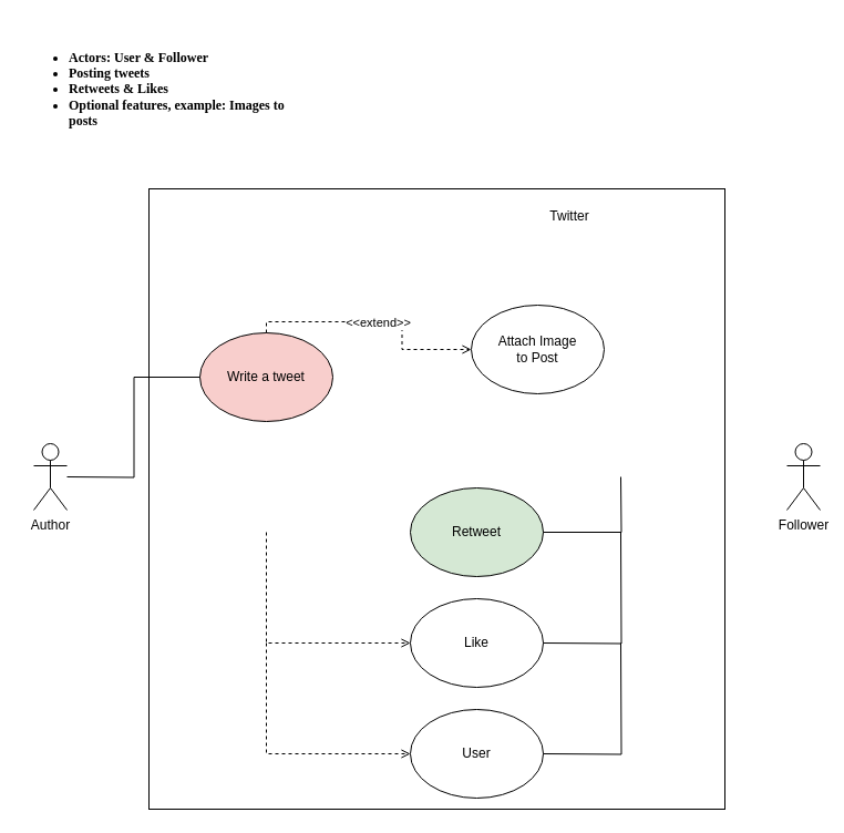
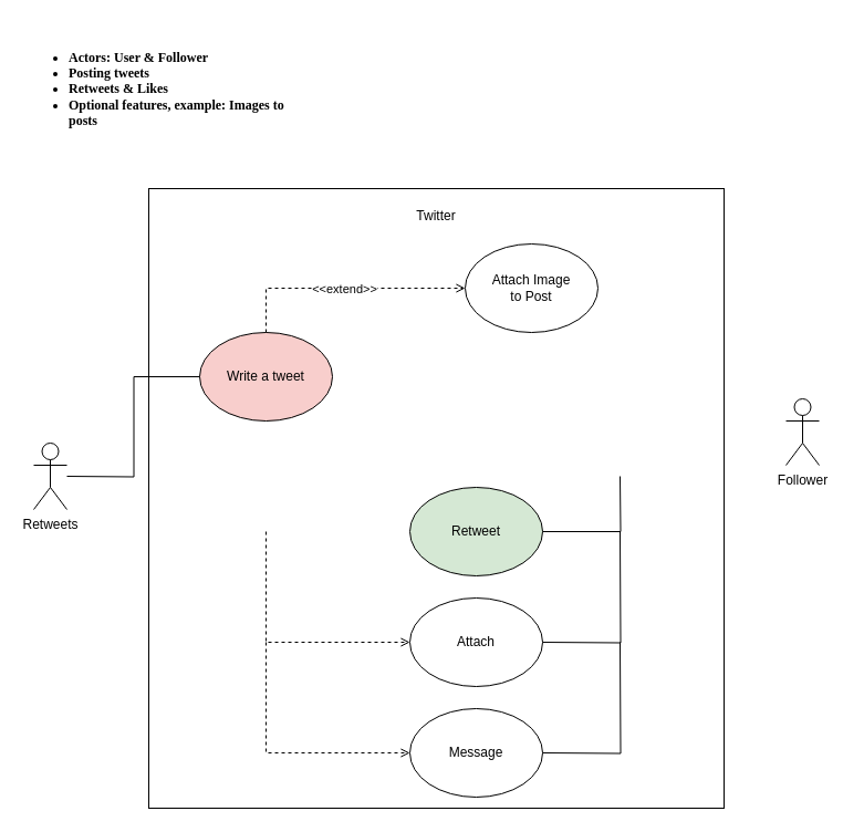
  <mxCell id="0" />
  <mxCell id="1" parent="0" />
  <mxCell id="2" value="&lt;ul&gt;&lt;li&gt;Actors: User &amp;amp; Follower&lt;/li&gt;&lt;li&gt;Posting tweets&lt;/li&gt;&lt;li&gt;Retweets &amp;amp; Likes&lt;/li&gt;&lt;li&gt;Optional features, example: Images to posts&lt;/li&gt;&lt;/ul&gt;" style="text;strokeColor=none;fillColor=none;html=1;whiteSpace=wrap;verticalAlign=middle;overflow=hidden;shadow=0;fontFamily=Architects Daughter;fontSource=https%3A%2F%2Ffonts.googleapis.com%2Fcss%3Ffamily%3DArchitects%2BDaughter;fontStyle=1" vertex="1" parent="1"><mxGeometry x="20" y="20" width="240" height="120" as="geometry" /></mxCell>
  <mxCell id="3" value="" style="rounded=0;whiteSpace=wrap;html=1;fillColor=none;" vertex="1" parent="1"><mxGeometry x="134" y="170" width="520" height="560" as="geometry" /></mxCell>
- <mxCell id="4" value="Author" style="shape=umlActor;verticalLabelPosition=bottom;verticalAlign=top;html=1;outlineConnect=0;" vertex="1" parent="1"><mxGeometry x="30" y="400" width="30" height="60" as="geometry" /></mxCell>
- <mxCell id="5" value="Follower" style="shape=umlActor;verticalLabelPosition=bottom;verticalAlign=top;html=1;outlineConnect=0;" vertex="1" parent="1"><mxGeometry x="710" y="400" width="30" height="60" as="geometry" /></mxCell>
+ <mxCell id="4" value="Retweets" style="shape=umlActor;verticalLabelPosition=bottom;verticalAlign=top;html=1;outlineConnect=0;" vertex="1" parent="1"><mxGeometry x="30" y="400" width="30" height="60" as="geometry" /></mxCell>
+ <mxCell id="5" value="Follower" style="shape=umlActor;verticalLabelPosition=bottom;verticalAlign=top;html=1;outlineConnect=0;" vertex="1" parent="1"><mxGeometry x="710" y="360" width="30" height="60" as="geometry" /></mxCell>
  <mxCell id="6" value="Write a tweet" style="ellipse;whiteSpace=wrap;html=1;fillColor=#f8cecc;" vertex="1" parent="1"><mxGeometry x="180" y="300" width="120" height="80" as="geometry" /></mxCell>
  <mxCell id="7" value="" style="endArrow=none;html=1;rounded=0;entryX=0;entryY=0.5;entryDx=0;entryDy=0;edgeStyle=orthogonalEdgeStyle;" edge="1" parent="1" target="6"><mxGeometry width="50" height="50" relative="1" as="geometry"><mxPoint x="60" y="430" as="sourcePoint" /><mxPoint x="300" y="420" as="targetPoint" /></mxGeometry></mxCell>
- <mxCell id="8" value="Attach Image&lt;br&gt;to Post" style="ellipse;whiteSpace=wrap;html=1;" vertex="1" parent="1"><mxGeometry x="425" y="275" width="120" height="80" as="geometry" /></mxCell>
+ <mxCell id="8" value="Attach Image&lt;br&gt;to Post" style="ellipse;whiteSpace=wrap;html=1;" vertex="1" parent="1"><mxGeometry x="420" y="220" width="120" height="80" as="geometry" /></mxCell>
  <mxCell id="9" value="" style="endArrow=open;html=1;rounded=0;exitX=0.5;exitY=0;exitDx=0;exitDy=0;entryX=0;entryY=0.5;entryDx=0;entryDy=0;edgeStyle=orthogonalEdgeStyle;dashed=1;endFill=0;" edge="1" parent="1" source="6" target="8"><mxGeometry relative="1" as="geometry"><mxPoint x="270" y="310" as="sourcePoint" /><mxPoint x="370" y="310" as="targetPoint" /></mxGeometry></mxCell>
  <mxCell id="10" value="&amp;lt;&amp;lt;extend&amp;gt;&amp;gt;" style="edgeLabel;resizable=0;html=1;align=center;verticalAlign=middle;" connectable="0" vertex="1" parent="9"><mxGeometry relative="1" as="geometry" /></mxCell>
  <mxCell id="11" value="Retweet" style="ellipse;whiteSpace=wrap;html=1;fillColor=#d5e8d4;" vertex="1" parent="1"><mxGeometry x="370" y="440" width="120" height="80" as="geometry" /></mxCell>
- <mxCell id="12" value="Like" style="ellipse;whiteSpace=wrap;html=1;" vertex="1" parent="1"><mxGeometry x="370" y="540" width="120" height="80" as="geometry" /></mxCell>
- <mxCell id="13" value="User" style="ellipse;whiteSpace=wrap;html=1;" vertex="1" parent="1"><mxGeometry x="370" y="640" width="120" height="80" as="geometry" /></mxCell>
+ <mxCell id="12" value="Attach" style="ellipse;whiteSpace=wrap;html=1;" vertex="1" parent="1"><mxGeometry x="370" y="540" width="120" height="80" as="geometry" /></mxCell>
+ <mxCell id="13" value="Message" style="ellipse;whiteSpace=wrap;html=1;" vertex="1" parent="1"><mxGeometry x="370" y="640" width="120" height="80" as="geometry" /></mxCell>
  <mxCell id="14" value="" style="endArrow=open;html=1;rounded=0;entryX=0;entryY=0.5;entryDx=0;entryDy=0;edgeStyle=orthogonalEdgeStyle;dashed=1;endFill=0;" edge="1" parent="1" target="12"><mxGeometry relative="1" as="geometry"><mxPoint x="240" y="480" as="sourcePoint" /><mxPoint x="380" y="490" as="targetPoint" /><Array as="points"><mxPoint x="240" y="580" /></Array></mxGeometry></mxCell>
  <mxCell id="15" value="" style="endArrow=open;html=1;rounded=0;entryX=0;entryY=0.5;entryDx=0;entryDy=0;edgeStyle=orthogonalEdgeStyle;dashed=1;endFill=0;" edge="1" parent="1"><mxGeometry relative="1" as="geometry"><mxPoint x="240" y="580" as="sourcePoint" /><mxPoint x="370" y="680" as="targetPoint" /><Array as="points"><mxPoint x="240" y="680" /></Array></mxGeometry></mxCell>
  <mxCell id="16" value="" style="endArrow=none;html=1;rounded=0;exitX=1;exitY=0.5;exitDx=0;exitDy=0;edgeStyle=orthogonalEdgeStyle;" edge="1" parent="1" source="11"><mxGeometry width="50" height="50" relative="1" as="geometry"><mxPoint x="190" y="610" as="sourcePoint" /><mxPoint x="560" y="430" as="targetPoint" /></mxGeometry></mxCell>
  <mxCell id="17" value="" style="endArrow=none;html=1;rounded=0;exitX=1;exitY=0.5;exitDx=0;exitDy=0;edgeStyle=orthogonalEdgeStyle;" edge="1" parent="1"><mxGeometry width="50" height="50" relative="1" as="geometry"><mxPoint x="490" y="580" as="sourcePoint" /><mxPoint x="560" y="480" as="targetPoint" /></mxGeometry></mxCell>
  <mxCell id="18" value="" style="endArrow=none;html=1;rounded=0;exitX=1;exitY=0.5;exitDx=0;exitDy=0;edgeStyle=orthogonalEdgeStyle;" edge="1" parent="1"><mxGeometry width="50" height="50" relative="1" as="geometry"><mxPoint x="490" y="680" as="sourcePoint" /><mxPoint x="560" y="580" as="targetPoint" /></mxGeometry></mxCell>
- <mxCell id="19" value="Twitter" style="text;html=1;strokeColor=none;fillColor=none;align=center;verticalAlign=middle;whiteSpace=wrap;rounded=0;" vertex="1" parent="1"><mxGeometry x="484" y="180" width="60" height="30" as="geometry" /></mxCell>
+ <mxCell id="19" value="Twitter" style="text;html=1;strokeColor=none;fillColor=none;align=center;verticalAlign=middle;whiteSpace=wrap;rounded=0;" vertex="1" parent="1"><mxGeometry x="364" y="180" width="60" height="30" as="geometry" /></mxCell>
